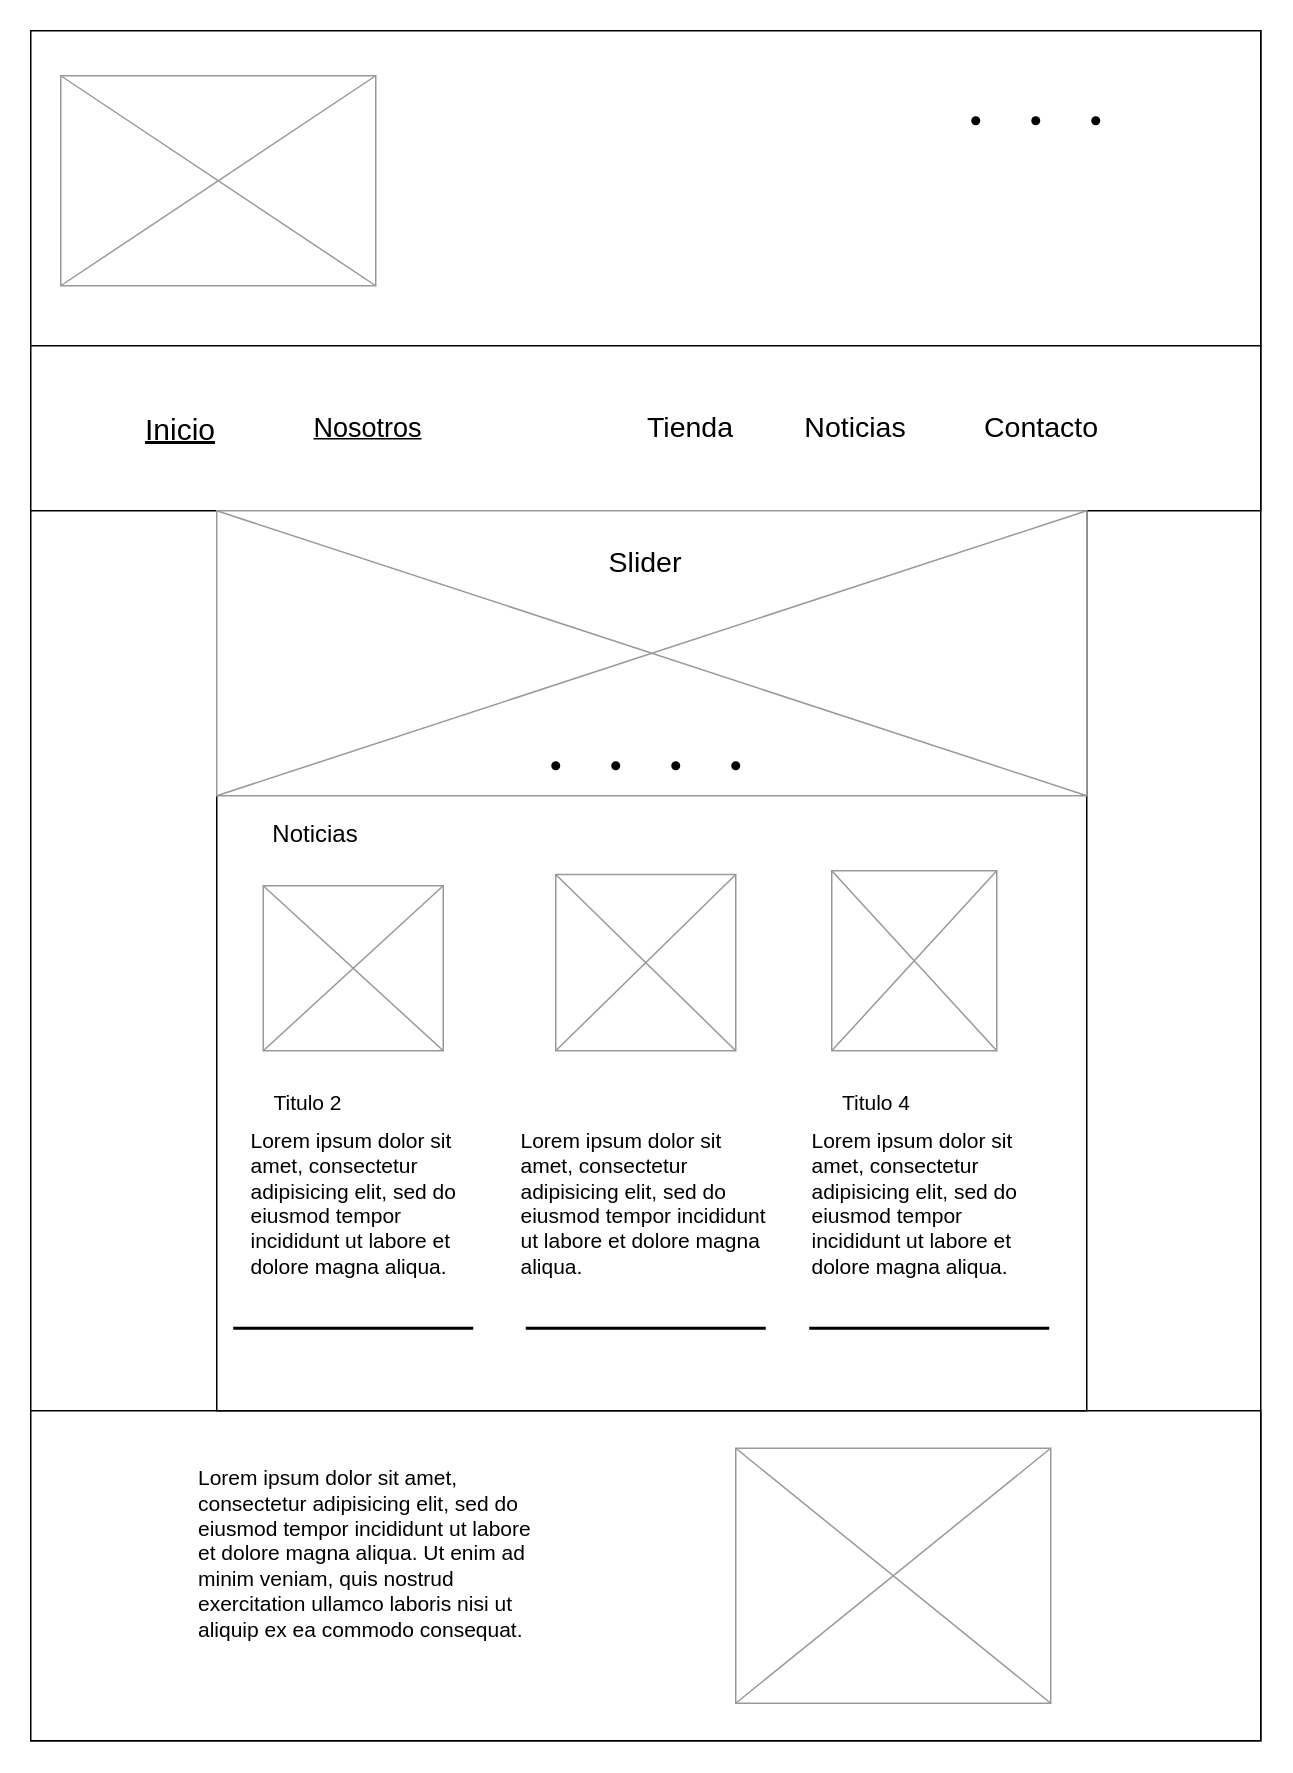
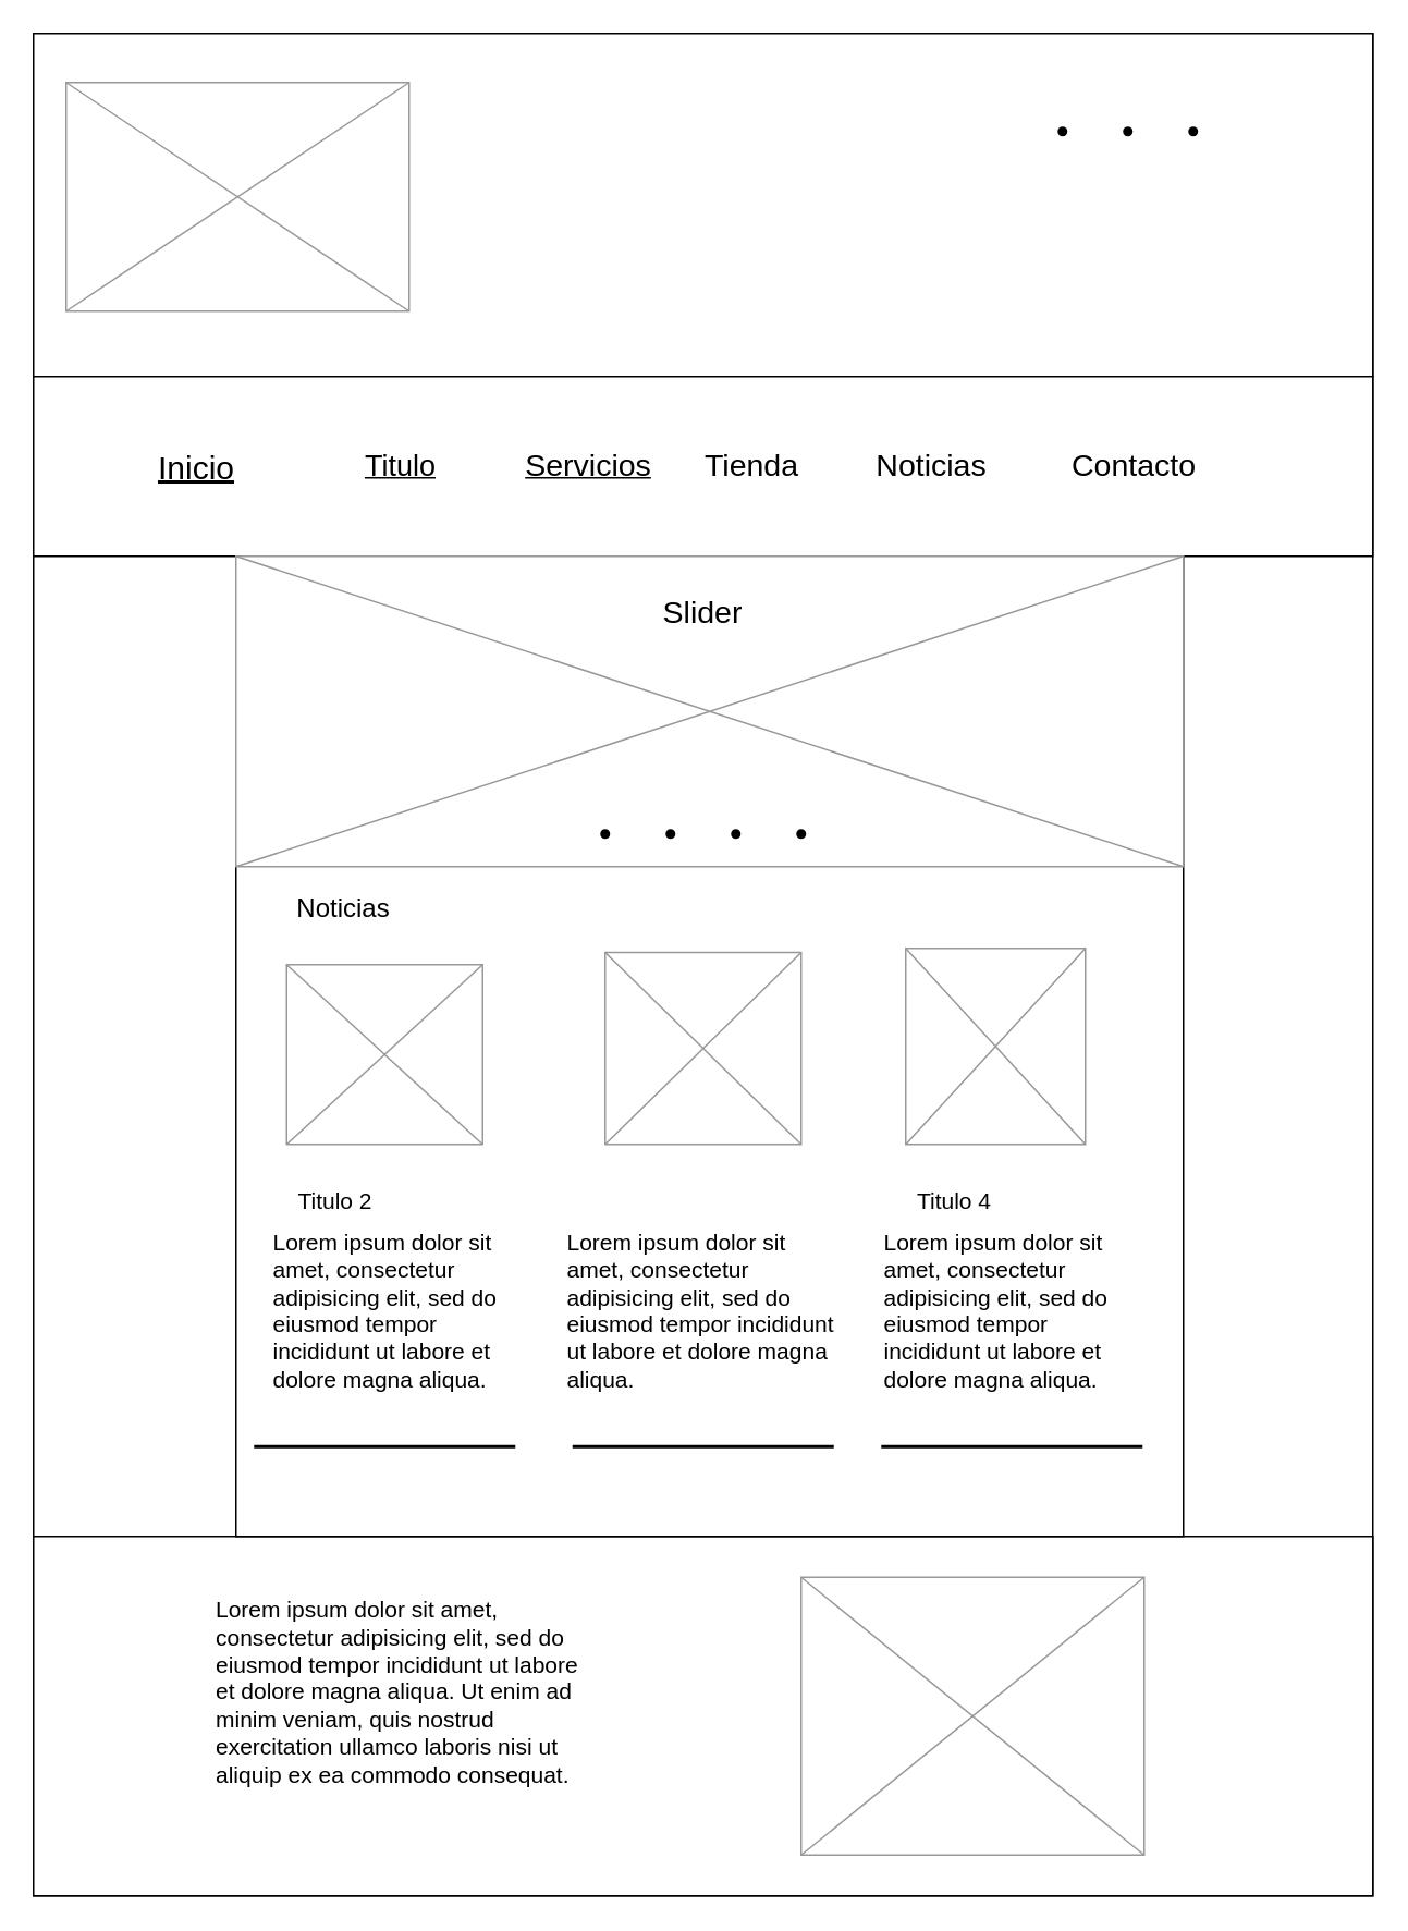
  <mxCell id="0" />
  <mxCell id="1" parent="0" />
  <mxCell id="2" value="" style="rounded=0;whiteSpace=wrap;html=1;" vertex="1" parent="1"><mxGeometry width="820" height="1140" as="geometry" x="20" y="20" /></mxCell>
  <mxCell id="3" value="" style="rounded=0;whiteSpace=wrap;html=1;" vertex="1" parent="1"><mxGeometry width="820" height="210" as="geometry" x="20" y="20" /></mxCell>
  <mxCell id="4" value="" style="rounded=0;whiteSpace=wrap;html=1;" vertex="1" parent="1"><mxGeometry y="230" width="820" height="110" as="geometry" x="20" /></mxCell>
  <mxCell id="5" value="" style="rounded=0;whiteSpace=wrap;html=1;" vertex="1" parent="1"><mxGeometry y="940" width="820" height="220" as="geometry" x="20" /></mxCell>
  <mxCell id="6" value="" style="rounded=0;whiteSpace=wrap;html=1;" vertex="1" parent="1"><mxGeometry x="144" y="340" width="580" height="600" as="geometry" /></mxCell>
  <mxCell id="7" value="" style="verticalLabelPosition=bottom;shadow=0;dashed=0;align=center;html=1;verticalAlign=top;strokeWidth=1;shape=mxgraph.mockup.graphics.simpleIcon;strokeColor=#999999;" vertex="1" parent="1"><mxGeometry x="40" y="50" width="210" height="140" as="geometry" /></mxCell>
  <mxCell id="8" value="&lt;font style=&quot;font-size: 20px&quot;&gt;&lt;u&gt;Inicio&lt;/u&gt;&lt;/font&gt;" style="text;html=1;strokeColor=none;fillColor=none;align=center;verticalAlign=middle;whiteSpace=wrap;rounded=0;labelBackgroundColor=#FFFFFF;fontSize=14;" vertex="1" parent="1"><mxGeometry x="90" y="270" width="60" height="30" as="geometry" /></mxCell>
- <mxCell id="9" value="&lt;font style=&quot;font-size: 18px&quot;&gt;&lt;u&gt;Nosotros&lt;/u&gt;&lt;/font&gt;" style="text;html=1;strokeColor=none;fillColor=none;align=center;verticalAlign=middle;whiteSpace=wrap;rounded=0;labelBackgroundColor=#FFFFFF;fontSize=14;" vertex="1" parent="1"><mxGeometry x="215" y="270" width="60" height="30" as="geometry" /></mxCell>
+ <mxCell id="9" value="&lt;font style=&quot;font-size: 18px&quot;&gt;&lt;u&gt;Titulo&lt;/u&gt;&lt;/font&gt;" style="text;html=1;strokeColor=none;fillColor=none;align=center;verticalAlign=middle;whiteSpace=wrap;rounded=0;labelBackgroundColor=#FFFFFF;fontSize=14;" vertex="1" parent="1"><mxGeometry x="215" y="270" width="60" height="30" as="geometry" /></mxCell>
+ <mxCell id="10" value="&lt;u style=&quot;font-size: 19px&quot;&gt;Servicios&lt;/u&gt;" style="text;html=1;strokeColor=none;fillColor=none;align=center;verticalAlign=middle;whiteSpace=wrap;rounded=0;labelBackgroundColor=#FFFFFF;fontSize=14;" vertex="1" parent="1"><mxGeometry x="330" y="270" width="60" height="30" as="geometry" /></mxCell>
  <mxCell id="11" value="" style="verticalLabelPosition=bottom;shadow=0;dashed=0;align=center;html=1;verticalAlign=top;strokeWidth=1;shape=mxgraph.mockup.graphics.simpleIcon;strokeColor=#999999;labelBackgroundColor=#FFFFFF;fontSize=14;fillColor=#FFFFFF;" vertex="1" parent="1"><mxGeometry x="144" y="340" width="580" height="190" as="geometry" /></mxCell>
  <mxCell id="12" value="" style="verticalLabelPosition=bottom;shadow=0;dashed=0;align=center;html=1;verticalAlign=top;strokeWidth=1;shape=mxgraph.mockup.graphics.simpleIcon;strokeColor=#999999;labelBackgroundColor=#FFFFFF;fontSize=14;fillColor=#FFFFFF;" vertex="1" parent="1"><mxGeometry x="175" y="590" width="120" height="110" as="geometry" /></mxCell>
  <mxCell id="13" value="" style="verticalLabelPosition=bottom;shadow=0;dashed=0;align=center;html=1;verticalAlign=top;strokeWidth=1;shape=mxgraph.mockup.graphics.simpleIcon;strokeColor=#999999;labelBackgroundColor=#FFFFFF;fontSize=14;fillColor=#FFFFFF;" vertex="1" parent="1"><mxGeometry x="370" y="582.5" width="120" height="117.5" as="geometry" /></mxCell>
  <mxCell id="14" value="" style="verticalLabelPosition=bottom;shadow=0;dashed=0;align=center;html=1;verticalAlign=top;strokeWidth=1;shape=mxgraph.mockup.graphics.simpleIcon;strokeColor=#999999;labelBackgroundColor=#FFFFFF;fontSize=14;fillColor=#FFFFFF;" vertex="1" parent="1"><mxGeometry x="554" y="580" width="110" height="120" as="geometry" /></mxCell>
  <mxCell id="15" value="" style="verticalLabelPosition=bottom;shadow=0;dashed=0;align=center;html=1;verticalAlign=top;strokeWidth=1;shape=mxgraph.mockup.graphics.simpleIcon;strokeColor=#999999;labelBackgroundColor=#FFFFFF;fontSize=14;fillColor=#FFFFFF;" vertex="1" parent="1"><mxGeometry x="490" y="965" width="210" height="170" as="geometry" /></mxCell>
  <mxCell id="16" value="&lt;font style=&quot;font-size: 14px&quot;&gt;Lorem ipsum dolor sit amet, consectetur adipisicing elit, sed do eiusmod tempor incididunt ut labore et dolore magna aliqua. Ut enim ad minim veniam, quis nostrud exercitation ullamco laboris nisi ut aliquip ex ea commodo consequat.&amp;nbsp;&lt;/font&gt;" style="text;spacingTop=-5;whiteSpace=wrap;html=1;align=left;fontSize=12;fontFamily=Helvetica;fillColor=none;strokeColor=none;labelBackgroundColor=#FFFFFF;" vertex="1" parent="1"><mxGeometry x="130" y="975" width="230" height="160" as="geometry" /></mxCell>
  <mxCell id="17" value="&lt;font style=&quot;font-size: 14px&quot;&gt;Lorem ipsum dolor sit amet, consectetur adipisicing elit, sed do eiusmod tempor incididunt ut labore et dolore magna aliqua.&amp;nbsp;&lt;/font&gt;" style="text;spacingTop=-5;whiteSpace=wrap;html=1;align=left;fontSize=12;fontFamily=Helvetica;fillColor=none;strokeColor=none;labelBackgroundColor=#FFFFFF;" vertex="1" parent="1"><mxGeometry x="165" y="750" width="140" height="110" as="geometry" /></mxCell>
  <mxCell id="18" value="&lt;font style=&quot;font-size: 14px&quot;&gt;Lorem ipsum dolor sit amet, consectetur adipisicing elit, sed do eiusmod tempor incididunt ut labore et dolore magna aliqua.&lt;/font&gt;" style="text;spacingTop=-5;whiteSpace=wrap;html=1;align=left;fontSize=12;fontFamily=Helvetica;fillColor=none;strokeColor=none;labelBackgroundColor=#FFFFFF;" vertex="1" parent="1"><mxGeometry x="345" y="750" width="170" height="110" as="geometry" /></mxCell>
  <mxCell id="19" value="&lt;font style=&quot;font-size: 14px&quot;&gt;Lorem ipsum dolor sit amet, consectetur adipisicing elit, sed do eiusmod tempor incididunt ut labore et dolore magna aliqua.&amp;nbsp;&lt;/font&gt;" style="text;spacingTop=-5;whiteSpace=wrap;html=1;align=left;fontSize=12;fontFamily=Helvetica;fillColor=none;strokeColor=none;labelBackgroundColor=#FFFFFF;" vertex="1" parent="1"><mxGeometry x="539" y="750" width="140" height="120" as="geometry" /></mxCell>
  <mxCell id="20" value="Titulo 2" style="text;html=1;strokeColor=none;fillColor=none;align=center;verticalAlign=middle;whiteSpace=wrap;rounded=0;labelBackgroundColor=#FFFFFF;fontSize=14;" vertex="1" parent="1"><mxGeometry x="175" y="720" width="60" height="30" as="geometry" /></mxCell>
  <mxCell id="21" value="Titulo 4" style="text;html=1;strokeColor=none;fillColor=none;align=center;verticalAlign=middle;whiteSpace=wrap;rounded=0;labelBackgroundColor=#FFFFFF;fontSize=14;" vertex="1" parent="1"><mxGeometry x="554" y="720" width="60" height="30" as="geometry" /></mxCell>
  <mxCell id="22" value="&lt;font style=&quot;font-size: 16px&quot;&gt;Noticias&lt;/font&gt;" style="text;html=1;strokeColor=none;fillColor=none;align=center;verticalAlign=middle;whiteSpace=wrap;rounded=0;labelBackgroundColor=#FFFFFF;fontSize=14;" vertex="1" parent="1"><mxGeometry x="180" y="540" width="60" height="30" as="geometry" /></mxCell>
  <mxCell id="23" value="&lt;font style=&quot;font-size: 19px&quot;&gt;Tienda&lt;/font&gt;" style="text;html=1;strokeColor=none;fillColor=none;align=center;verticalAlign=middle;whiteSpace=wrap;rounded=0;labelBackgroundColor=#FFFFFF;fontSize=14;" vertex="1" parent="1"><mxGeometry x="430" y="270" width="60" height="30" as="geometry" /></mxCell>
  <mxCell id="24" value="&lt;font style=&quot;font-size: 19px&quot;&gt;Noticias&lt;br&gt;&lt;/font&gt;" style="text;html=1;strokeColor=none;fillColor=none;align=center;verticalAlign=middle;whiteSpace=wrap;rounded=0;labelBackgroundColor=#FFFFFF;fontSize=14;" vertex="1" parent="1"><mxGeometry x="540" y="270" width="60" height="30" as="geometry" /></mxCell>
  <mxCell id="25" value="&lt;font style=&quot;font-size: 19px&quot;&gt;Contacto&lt;/font&gt;" style="text;html=1;strokeColor=none;fillColor=none;align=center;verticalAlign=middle;whiteSpace=wrap;rounded=0;labelBackgroundColor=#FFFFFF;fontSize=14;" vertex="1" parent="1"><mxGeometry x="664" y="270" width="60" height="30" as="geometry" /></mxCell>
  <mxCell id="26" value="&lt;font style=&quot;font-size: 19px&quot;&gt;Slider&lt;/font&gt;" style="text;html=1;strokeColor=none;fillColor=none;align=center;verticalAlign=middle;whiteSpace=wrap;rounded=0;labelBackgroundColor=#FFFFFF;fontSize=14;" vertex="1" parent="1"><mxGeometry x="400" y="360" width="60" height="30" as="geometry" /></mxCell>
  <mxCell id="27" value="" style="shape=waypoint;sketch=0;fillStyle=solid;size=6;pointerEvents=1;points=[];fillColor=none;resizable=0;rotatable=0;perimeter=centerPerimeter;snapToPoint=1;labelBackgroundColor=#FFFFFF;fontSize=17;align=left;" vertex="1" parent="1"><mxGeometry x="630" y="60" width="40" height="40" as="geometry" /></mxCell>
  <mxCell id="28" value="" style="shape=waypoint;sketch=0;fillStyle=solid;size=6;pointerEvents=1;points=[];fillColor=none;resizable=0;rotatable=0;perimeter=centerPerimeter;snapToPoint=1;labelBackgroundColor=#FFFFFF;fontSize=14;align=left;" vertex="1" parent="1"><mxGeometry x="670" y="60" width="40" height="40" as="geometry" /></mxCell>
  <mxCell id="29" value="" style="shape=waypoint;sketch=0;fillStyle=solid;size=6;pointerEvents=1;points=[];fillColor=none;resizable=0;rotatable=0;perimeter=centerPerimeter;snapToPoint=1;labelBackgroundColor=#FFFFFF;fontSize=14;align=left;" vertex="1" parent="1"><mxGeometry x="710" y="60" width="40" height="40" as="geometry" /></mxCell>
  <mxCell id="30" value="" style="shape=waypoint;sketch=0;fillStyle=solid;size=6;pointerEvents=1;points=[];fillColor=none;resizable=0;rotatable=0;perimeter=centerPerimeter;snapToPoint=1;labelBackgroundColor=#FFFFFF;fontSize=17;align=left;" vertex="1" parent="1"><mxGeometry x="350" y="490" width="40" height="40" as="geometry" /></mxCell>
  <mxCell id="31" value="" style="shape=waypoint;sketch=0;fillStyle=solid;size=6;pointerEvents=1;points=[];fillColor=none;resizable=0;rotatable=0;perimeter=centerPerimeter;snapToPoint=1;labelBackgroundColor=#FFFFFF;fontSize=17;align=left;" vertex="1" parent="1"><mxGeometry x="390" y="490" width="40" height="40" as="geometry" /></mxCell>
  <mxCell id="32" value="" style="shape=waypoint;sketch=0;fillStyle=solid;size=6;pointerEvents=1;points=[];fillColor=none;resizable=0;rotatable=0;perimeter=centerPerimeter;snapToPoint=1;labelBackgroundColor=#FFFFFF;fontSize=17;align=left;" vertex="1" parent="1"><mxGeometry x="430" y="490" width="40" height="40" as="geometry" /></mxCell>
  <mxCell id="33" value="" style="shape=waypoint;sketch=0;fillStyle=solid;size=6;pointerEvents=1;points=[];fillColor=none;resizable=0;rotatable=0;perimeter=centerPerimeter;snapToPoint=1;labelBackgroundColor=#FFFFFF;fontSize=17;align=left;" vertex="1" parent="1"><mxGeometry x="470" y="490" width="40" height="40" as="geometry" /></mxCell>
  <mxCell id="34" value="" style="line;strokeWidth=2;html=1;labelBackgroundColor=#FFFFFF;fontSize=17;fillColor=#FFFFFF;align=left;" vertex="1" parent="1"><mxGeometry x="155" y="880" width="160" height="10" as="geometry" /></mxCell>
  <mxCell id="35" value="" style="line;strokeWidth=2;html=1;labelBackgroundColor=#FFFFFF;fontSize=17;fillColor=#FFFFFF;align=left;" vertex="1" parent="1"><mxGeometry x="350" y="880" width="160" height="10" as="geometry" /></mxCell>
  <mxCell id="36" value="" style="line;strokeWidth=2;html=1;labelBackgroundColor=#FFFFFF;fontSize=17;fillColor=#FFFFFF;align=left;" vertex="1" parent="1"><mxGeometry x="539" y="880" width="160" height="10" as="geometry" /></mxCell>
